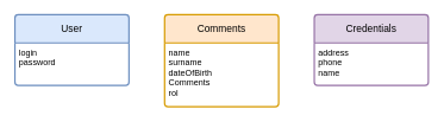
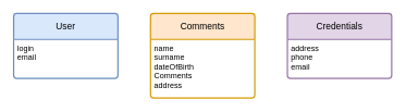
  <mxCell id="0" />
  <mxCell id="1" parent="0" />
  <mxCell id="2" value="User" style="swimlane;childLayout=stackLayout;horizontal=1;startSize=40;horizontalStack=0;rounded=1;fontSize=14;fontStyle=0;strokeWidth=2;resizeParent=0;resizeLast=1;shadow=0;dashed=0;align=center;arcSize=4;whiteSpace=wrap;html=1;fillColor=#dae8fc;strokeColor=#6c8ebf;" vertex="1" parent="1"><mxGeometry x="20" y="20" width="160" height="100" as="geometry" /></mxCell>
- <mxCell id="3" value="login&lt;br&gt;password" style="align=left;strokeColor=none;fillColor=none;spacingLeft=4;fontSize=12;verticalAlign=top;resizable=0;rotatable=0;part=1;html=1;" vertex="1" parent="2"><mxGeometry y="40" width="160" height="60" as="geometry" /></mxCell>
+ <mxCell id="3" value="login&lt;br&gt;email" style="align=left;strokeColor=none;fillColor=none;spacingLeft=4;fontSize=12;verticalAlign=top;resizable=0;rotatable=0;part=1;html=1;" vertex="1" parent="2"><mxGeometry y="40" width="160" height="60" as="geometry" /></mxCell>
  <mxCell id="4" value="Comments" style="swimlane;childLayout=stackLayout;horizontal=1;startSize=40;horizontalStack=0;rounded=1;fontSize=14;fontStyle=0;strokeWidth=2;resizeParent=0;resizeLast=1;shadow=0;dashed=0;align=center;arcSize=4;whiteSpace=wrap;html=1;fillColor=#ffe6cc;strokeColor=#d79b00;" vertex="1" parent="1"><mxGeometry x="230" y="20" width="160" height="130" as="geometry" /></mxCell>
- <mxCell id="5" value="name&lt;br&gt;surname&lt;br&gt;dateOfBirth&lt;br&gt;Comments&lt;br&gt;rol" style="align=left;strokeColor=none;fillColor=none;spacingLeft=4;fontSize=12;verticalAlign=top;resizable=0;rotatable=0;part=1;html=1;" vertex="1" parent="4"><mxGeometry y="40" width="160" height="90" as="geometry" /></mxCell>
+ <mxCell id="5" value="name&lt;br&gt;surname&lt;br&gt;dateOfBirth&lt;br&gt;Comments&lt;br&gt;address" style="align=left;strokeColor=none;fillColor=none;spacingLeft=4;fontSize=12;verticalAlign=top;resizable=0;rotatable=0;part=1;html=1;" vertex="1" parent="4"><mxGeometry y="40" width="160" height="90" as="geometry" /></mxCell>
  <mxCell id="6" value="Credentials" style="swimlane;childLayout=stackLayout;horizontal=1;startSize=40;horizontalStack=0;rounded=1;fontSize=14;fontStyle=0;strokeWidth=2;resizeParent=0;resizeLast=1;shadow=0;dashed=0;align=center;arcSize=4;whiteSpace=wrap;html=1;fillColor=#e1d5e7;strokeColor=#9673a6;" vertex="1" parent="1"><mxGeometry x="440" y="20" width="160" height="100" as="geometry" /></mxCell>
- <mxCell id="7" value="address&lt;br&gt;phone&lt;br&gt;name" style="align=left;strokeColor=none;fillColor=none;spacingLeft=4;fontSize=12;verticalAlign=top;resizable=0;rotatable=0;part=1;html=1;" vertex="1" parent="6"><mxGeometry y="40" width="160" height="60" as="geometry" /></mxCell>
+ <mxCell id="7" value="address&lt;br&gt;phone&lt;br&gt;email" style="align=left;strokeColor=none;fillColor=none;spacingLeft=4;fontSize=12;verticalAlign=top;resizable=0;rotatable=0;part=1;html=1;" vertex="1" parent="6"><mxGeometry y="40" width="160" height="60" as="geometry" /></mxCell>
